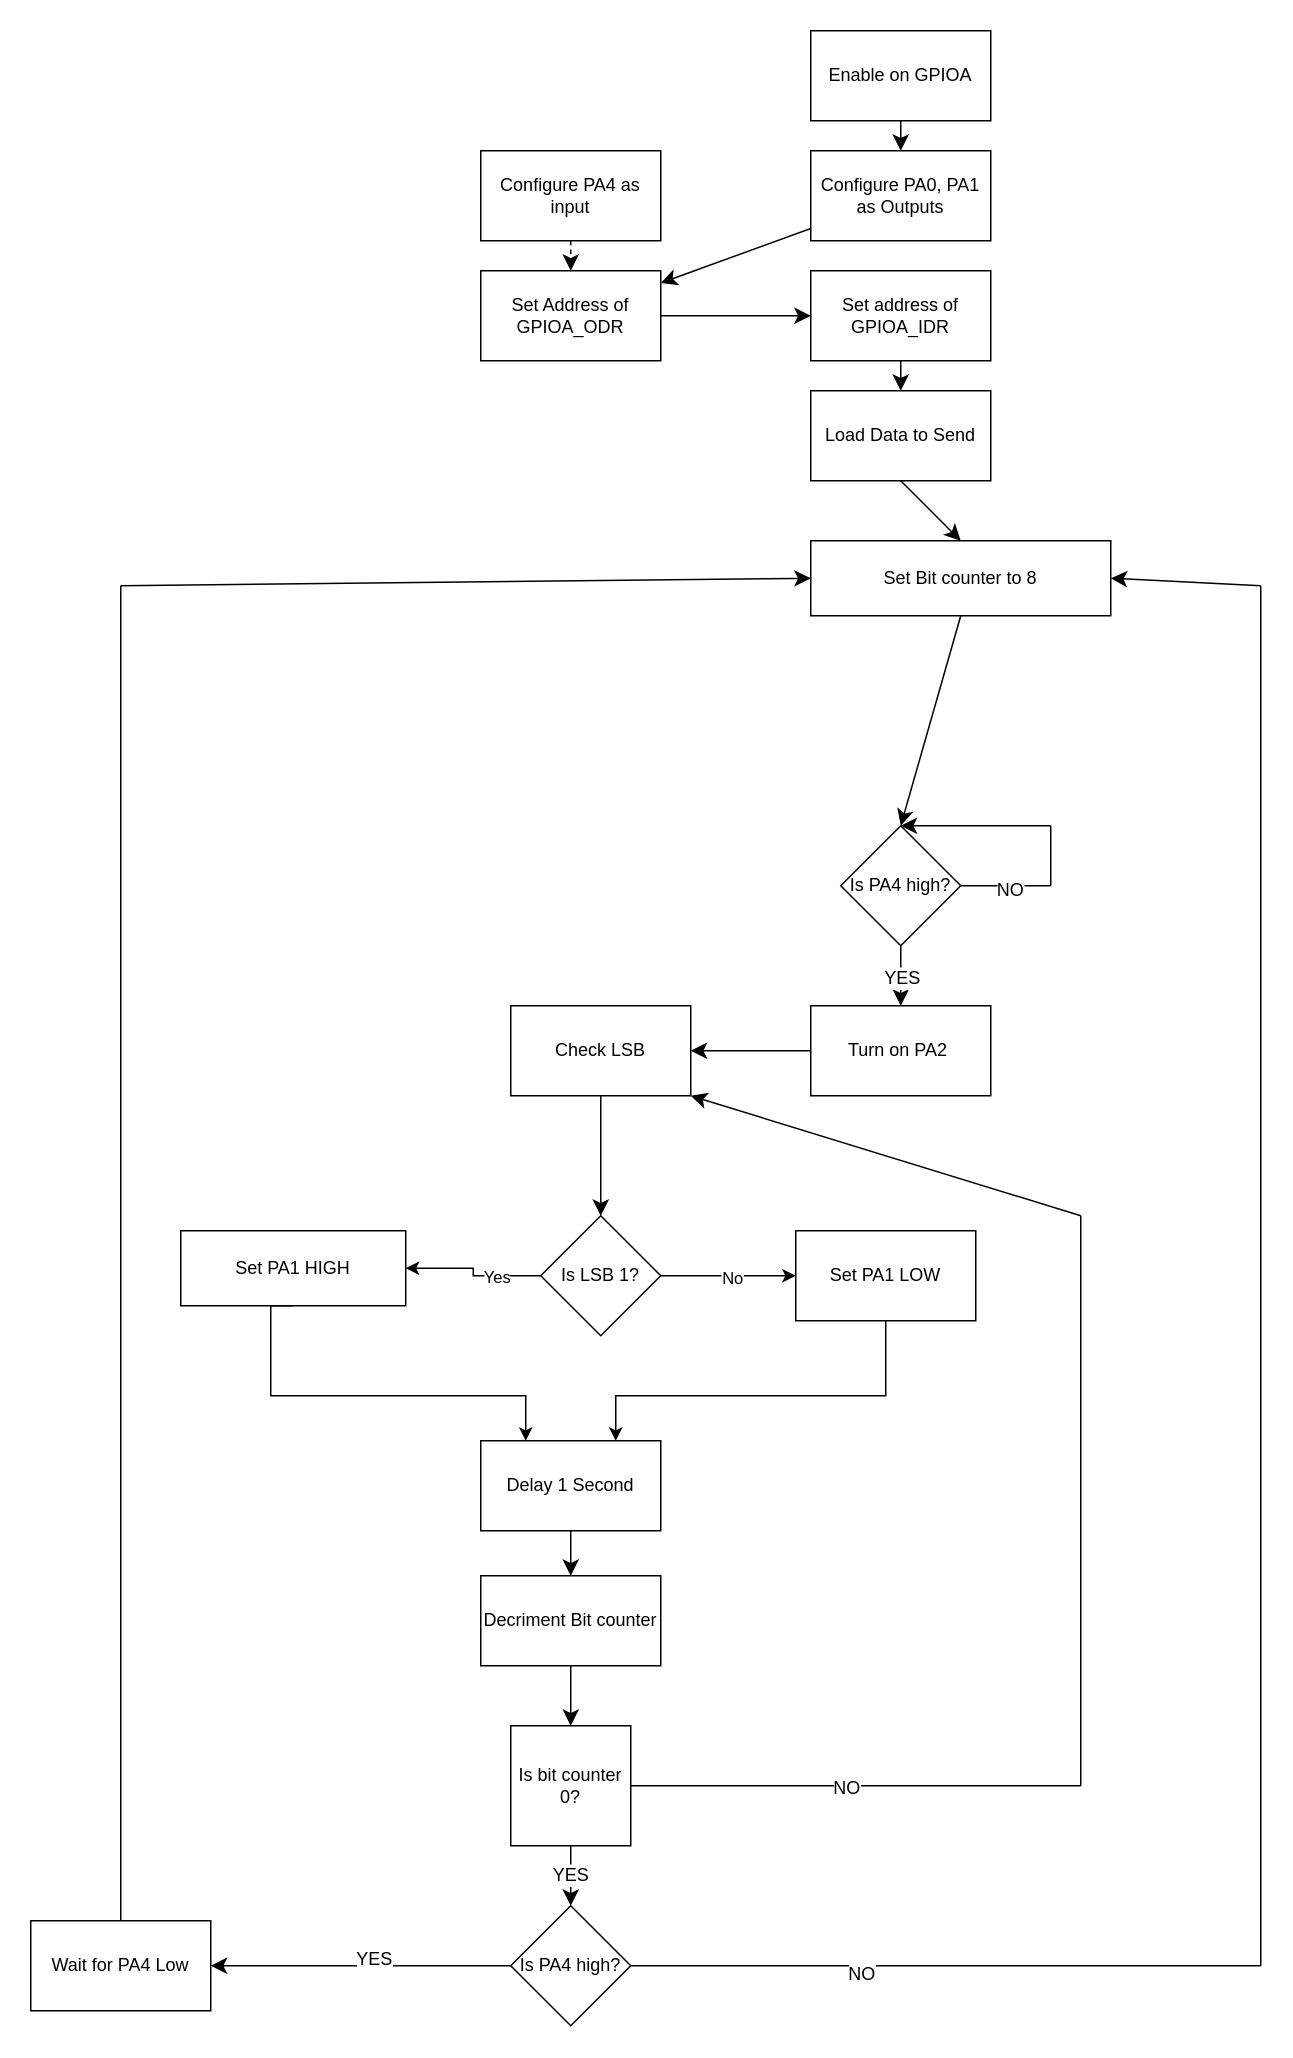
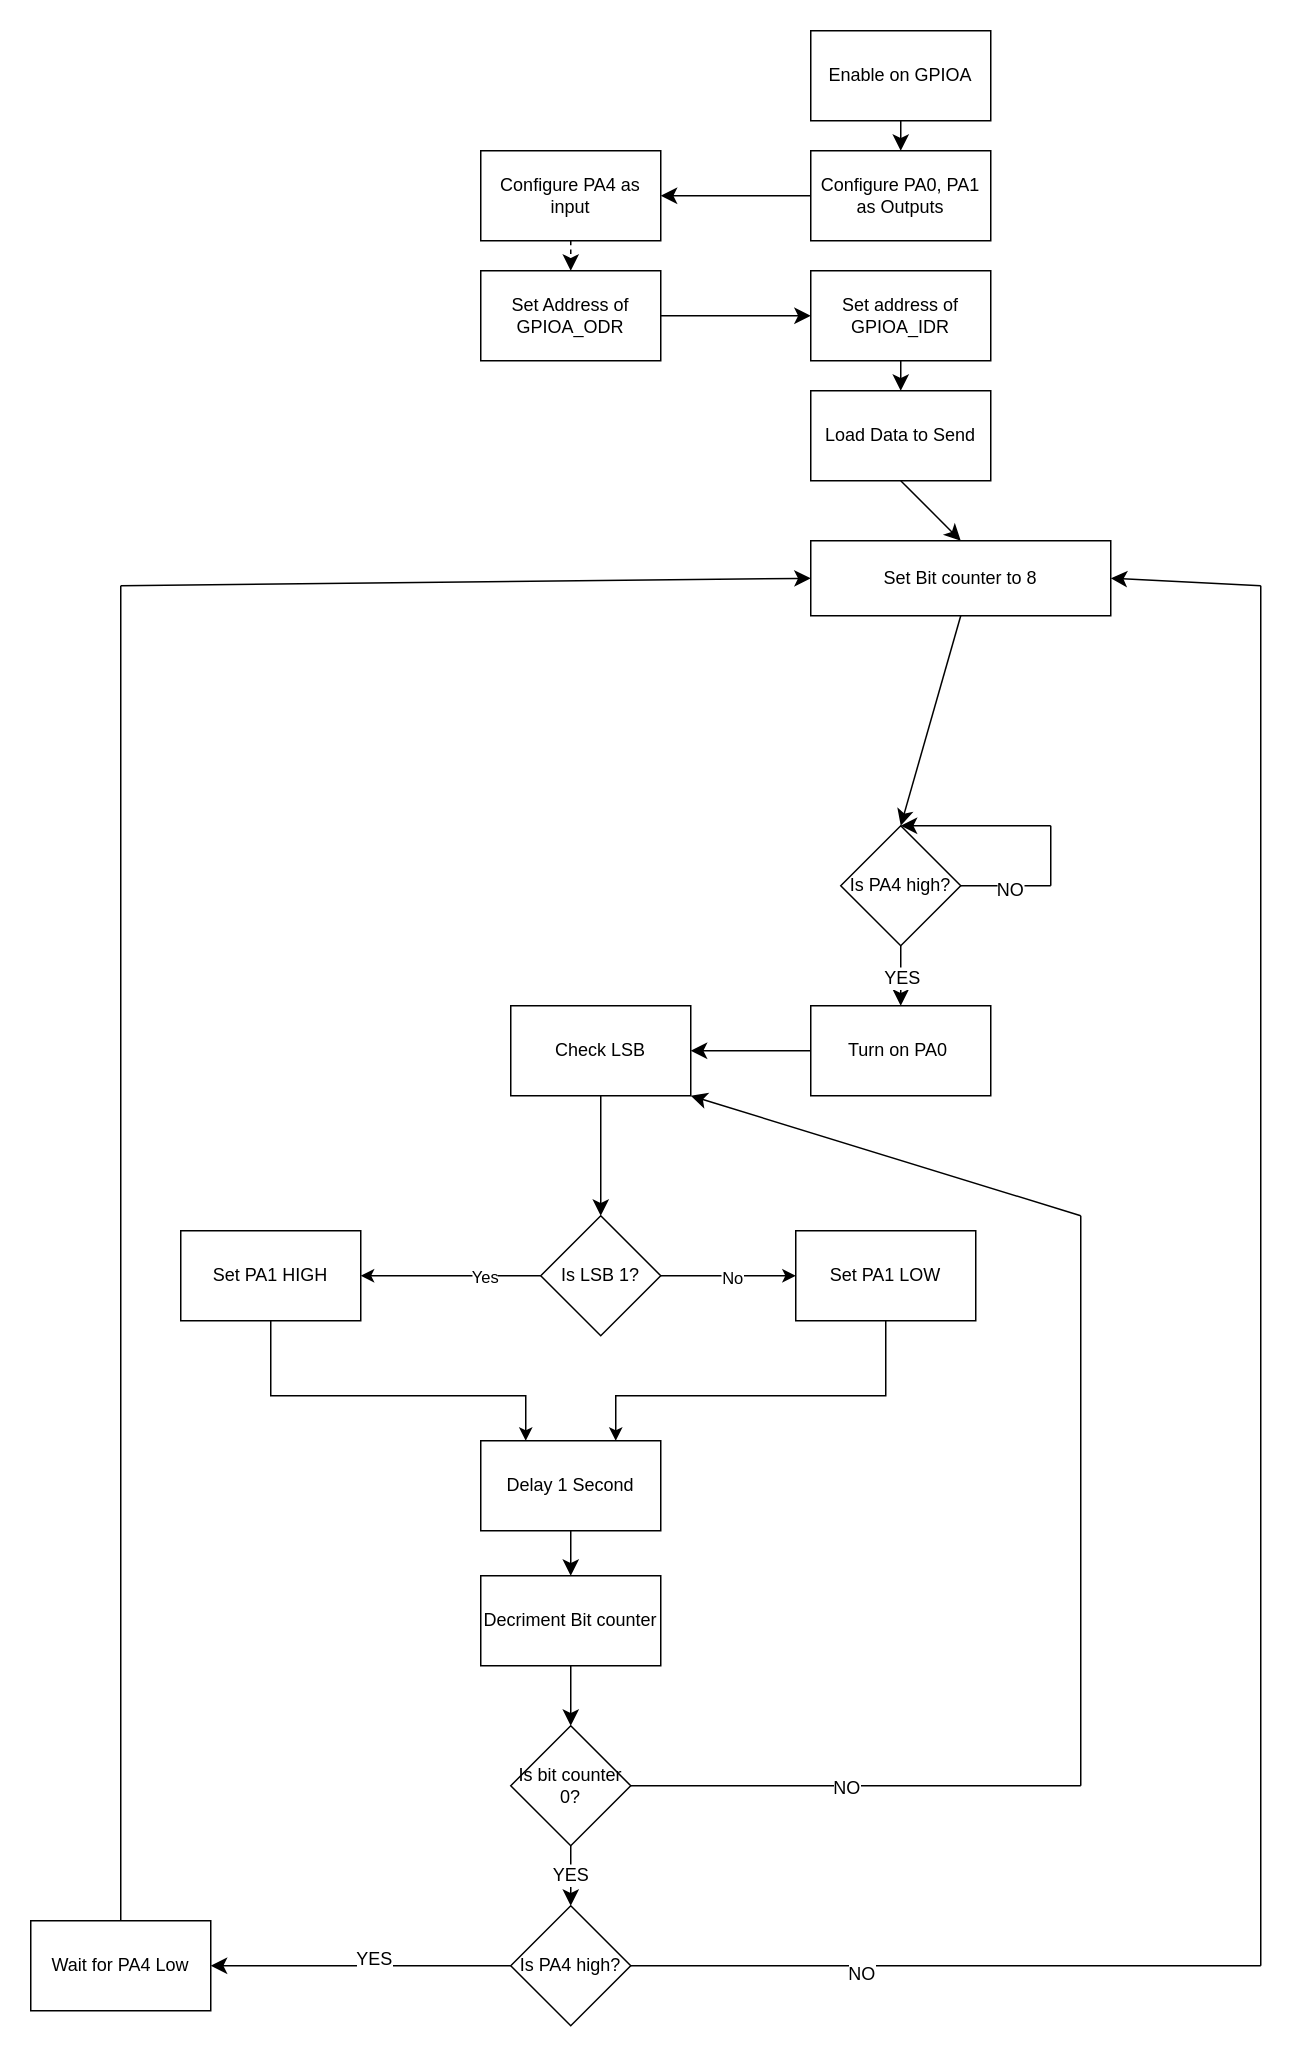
  <mxCell id="0" />
  <mxCell id="1" parent="0" />
  <mxCell id="2" style="edgeStyle=none;curved=1;rounded=0;orthogonalLoop=1;jettySize=auto;html=1;exitX=0.5;exitY=1;exitDx=0;exitDy=0;entryX=0.5;entryY=0;entryDx=0;entryDy=0;fontSize=12;startSize=8;endSize=8;" edge="1" parent="1" source="3" target="50"><mxGeometry relative="1" as="geometry" /></mxCell>
  <mxCell id="3" value="Load Data to Send" style="rounded=0;whiteSpace=wrap;html=1;" parent="1" vertex="1"><mxGeometry x="540" y="260" width="120" height="60" as="geometry" /></mxCell>
  <mxCell id="4" style="edgeStyle=none;curved=1;rounded=0;orthogonalLoop=1;jettySize=auto;html=1;entryX=0.5;entryY=0;entryDx=0;entryDy=0;fontSize=12;startSize=8;endSize=8;" edge="1" parent="1" source="5" target="7"><mxGeometry relative="1" as="geometry" /></mxCell>
  <mxCell id="5" value="Enable on GPIOA" style="whiteSpace=wrap;html=1;" parent="1" vertex="1"><mxGeometry x="540" y="20" width="120" height="60" as="geometry" /></mxCell>
- <mxCell id="6" style="edgeStyle=none;curved=1;rounded=0;orthogonalLoop=1;jettySize=auto;html=1;fontSize=12;startSize=8;endSize=8;" edge="1" parent="1" source="7" target="9"><mxGeometry relative="1" as="geometry" /></mxCell>
+ <mxCell id="6" style="edgeStyle=none;curved=1;rounded=0;orthogonalLoop=1;jettySize=auto;html=1;entryX=1;entryY=0.5;entryDx=0;entryDy=0;fontSize=12;startSize=8;endSize=8;" edge="1" parent="1" source="7" target="26"><mxGeometry relative="1" as="geometry" /></mxCell>
  <mxCell id="7" value="Configure PA0, PA1 as Outputs" style="whiteSpace=wrap;html=1;" parent="1" vertex="1"><mxGeometry x="540" y="100" width="120" height="60" as="geometry" /></mxCell>
  <mxCell id="8" style="edgeStyle=none;curved=1;rounded=0;orthogonalLoop=1;jettySize=auto;html=1;entryX=0;entryY=0.5;entryDx=0;entryDy=0;fontSize=12;startSize=8;endSize=8;" edge="1" parent="1" source="9" target="28"><mxGeometry relative="1" as="geometry" /></mxCell>
  <mxCell id="9" value="Set Address of GPIOA_ODR" style="whiteSpace=wrap;html=1;" parent="1" vertex="1"><mxGeometry x="320" y="180" width="120" height="60" as="geometry" /></mxCell>
  <mxCell id="10" style="edgeStyle=none;curved=1;rounded=0;orthogonalLoop=1;jettySize=auto;html=1;entryX=1;entryY=0.5;entryDx=0;entryDy=0;fontSize=12;startSize=8;endSize=8;" edge="1" parent="1" source="11" target="13"><mxGeometry relative="1" as="geometry" /></mxCell>
- <mxCell id="11" value="Turn on PA2&amp;nbsp;" style="whiteSpace=wrap;html=1;" parent="1" vertex="1"><mxGeometry x="540" y="670" width="120" height="60" as="geometry" /></mxCell>
+ <mxCell id="11" value="Turn on PA0&amp;nbsp;" style="whiteSpace=wrap;html=1;" parent="1" vertex="1"><mxGeometry x="540" y="670" width="120" height="60" as="geometry" /></mxCell>
  <mxCell id="12" style="edgeStyle=none;curved=1;rounded=0;orthogonalLoop=1;jettySize=auto;html=1;fontSize=12;startSize=8;endSize=8;" edge="1" parent="1" source="13" target="18"><mxGeometry relative="1" as="geometry" /></mxCell>
  <mxCell id="13" value="Check LSB" style="whiteSpace=wrap;html=1;" parent="1" vertex="1"><mxGeometry x="340" y="670" width="120" height="60" as="geometry" /></mxCell>
  <mxCell id="14" style="edgeStyle=orthogonalEdgeStyle;rounded=0;orthogonalLoop=1;jettySize=auto;html=1;entryX=1;entryY=0.5;entryDx=0;entryDy=0;" parent="1" source="18" target="20" edge="1"><mxGeometry relative="1" as="geometry"><mxPoint x="450" y="1120" as="targetPoint" /></mxGeometry></mxCell>
  <mxCell id="15" value="Yes" style="edgeLabel;html=1;align=center;verticalAlign=middle;resizable=0;points=[];" parent="14" vertex="1" connectable="0"><mxGeometry x="-0.365" relative="1" as="geometry"><mxPoint as="offset" /></mxGeometry></mxCell>
  <mxCell id="16" style="edgeStyle=orthogonalEdgeStyle;rounded=0;orthogonalLoop=1;jettySize=auto;html=1;exitX=1;exitY=0.5;exitDx=0;exitDy=0;entryX=0;entryY=0.5;entryDx=0;entryDy=0;" parent="1" source="18" target="22" edge="1"><mxGeometry relative="1" as="geometry"><mxPoint x="820" y="1120" as="targetPoint" /></mxGeometry></mxCell>
  <mxCell id="17" value="No" style="edgeLabel;html=1;align=center;verticalAlign=middle;resizable=0;points=[];" parent="16" vertex="1" connectable="0"><mxGeometry x="0.029" y="-1" relative="1" as="geometry"><mxPoint x="1" as="offset" /></mxGeometry></mxCell>
  <mxCell id="18" value="Is LSB 1?" style="rhombus;whiteSpace=wrap;html=1;" parent="1" vertex="1"><mxGeometry x="360" y="810" width="80" height="80" as="geometry" /></mxCell>
  <mxCell id="19" style="edgeStyle=orthogonalEdgeStyle;rounded=0;orthogonalLoop=1;jettySize=auto;html=1;entryX=0.25;entryY=0;entryDx=0;entryDy=0;exitX=0.5;exitY=1;exitDx=0;exitDy=0;" parent="1" source="20" target="24" edge="1"><mxGeometry relative="1" as="geometry"><mxPoint y="1390" as="targetPoint" x="640" /><Array as="points"><mxPoint x="180" y="930" /><mxPoint x="350" y="930" /></Array><mxPoint x="170" y="920" as="sourcePoint" /></mxGeometry></mxCell>
- <mxCell id="20" value="Set PA1 HIGH" style="whiteSpace=wrap;html=1;" parent="1" vertex="1"><mxGeometry x="120" y="820" width="150" height="50" as="geometry" /></mxCell>
+ <mxCell id="20" value="Set PA1 HIGH" style="whiteSpace=wrap;html=1;" parent="1" vertex="1"><mxGeometry x="120" y="820" width="120" height="60" as="geometry" /></mxCell>
  <mxCell id="21" style="edgeStyle=orthogonalEdgeStyle;rounded=0;orthogonalLoop=1;jettySize=auto;html=1;exitX=0.5;exitY=1;exitDx=0;exitDy=0;entryX=0.75;entryY=0;entryDx=0;entryDy=0;" parent="1" source="22" target="24" edge="1"><mxGeometry relative="1" as="geometry"><mxPoint x="410" y="980" as="targetPoint" /><Array as="points"><mxPoint x="590" y="930" /><mxPoint x="410" y="930" /></Array></mxGeometry></mxCell>
  <mxCell id="22" value="Set PA1 LOW" style="whiteSpace=wrap;html=1;" parent="1" vertex="1"><mxGeometry x="530" y="820" width="120" height="60" as="geometry" /></mxCell>
  <mxCell id="23" style="edgeStyle=none;curved=1;rounded=0;orthogonalLoop=1;jettySize=auto;html=1;exitX=0.5;exitY=1;exitDx=0;exitDy=0;entryX=0.5;entryY=0;entryDx=0;entryDy=0;fontSize=12;startSize=8;endSize=8;" edge="1" parent="1" source="24" target="52"><mxGeometry relative="1" as="geometry" /></mxCell>
  <mxCell id="24" value="Delay 1 Second" style="whiteSpace=wrap;html=1;" parent="1" vertex="1"><mxGeometry x="320" y="960" width="120" height="60" as="geometry" /></mxCell>
  <mxCell id="25" style="edgeStyle=none;curved=1;rounded=0;orthogonalLoop=1;jettySize=auto;html=1;entryX=0.5;entryY=0;entryDx=0;entryDy=0;fontSize=12;startSize=8;endSize=8;dashed=1;" edge="1" parent="1" source="26" target="9"><mxGeometry relative="1" as="geometry" /></mxCell>
  <mxCell id="26" value="Configure PA4 as input" style="whiteSpace=wrap;html=1;" vertex="1" parent="1"><mxGeometry x="320" y="100" width="120" height="60" as="geometry" /></mxCell>
  <mxCell id="27" style="edgeStyle=none;curved=1;rounded=0;orthogonalLoop=1;jettySize=auto;html=1;entryX=0.5;entryY=0;entryDx=0;entryDy=0;fontSize=12;startSize=8;endSize=8;" edge="1" parent="1" source="28" target="3"><mxGeometry relative="1" as="geometry" /></mxCell>
  <mxCell id="28" value="Set address of GPIOA_IDR" style="whiteSpace=wrap;html=1;" vertex="1" parent="1"><mxGeometry x="540" y="180" width="120" height="60" as="geometry" /></mxCell>
  <mxCell id="29" style="edgeStyle=none;curved=1;rounded=0;orthogonalLoop=1;jettySize=auto;html=1;exitX=0.5;exitY=1;exitDx=0;exitDy=0;fontSize=12;startSize=8;endSize=8;entryX=0.5;entryY=0;entryDx=0;entryDy=0;" edge="1" parent="1" source="31" target="11"><mxGeometry relative="1" as="geometry"><mxPoint x="600" y="680" as="targetPoint" /></mxGeometry></mxCell>
  <mxCell id="30" value="YES" style="edgeLabel;html=1;align=center;verticalAlign=middle;resizable=0;points=[];fontSize=12;" vertex="1" connectable="0" parent="29"><mxGeometry x="0.086" y="4" relative="1" as="geometry"><mxPoint x="-4" y="-1" as="offset" /></mxGeometry></mxCell>
  <mxCell id="31" value="Is PA4 high?" style="rhombus;whiteSpace=wrap;html=1;" vertex="1" parent="1"><mxGeometry x="560" y="550" width="80" height="80" as="geometry" /></mxCell>
  <mxCell id="32" value="" style="endArrow=none;html=1;rounded=0;fontSize=12;startSize=8;endSize=8;curved=1;" edge="1" parent="1"><mxGeometry width="50" height="50" relative="1" as="geometry"><mxPoint y="590" as="sourcePoint" x="640" /><mxPoint x="700" y="590" as="targetPoint" /></mxGeometry></mxCell>
  <mxCell id="33" value="NO" style="edgeLabel;html=1;align=center;verticalAlign=middle;resizable=0;points=[];fontSize=12;" vertex="1" connectable="0" parent="32"><mxGeometry x="0.075" y="-2" relative="1" as="geometry"><mxPoint as="offset" /></mxGeometry></mxCell>
  <mxCell id="34" value="" style="endArrow=none;html=1;rounded=0;fontSize=12;startSize=8;endSize=8;curved=1;" edge="1" parent="1"><mxGeometry width="50" height="50" relative="1" as="geometry"><mxPoint x="700" y="590" as="sourcePoint" /><mxPoint x="700" y="550" as="targetPoint" /></mxGeometry></mxCell>
  <mxCell id="35" value="" style="endArrow=classic;html=1;rounded=0;fontSize=12;startSize=8;endSize=8;curved=1;entryX=0.5;entryY=0;entryDx=0;entryDy=0;" edge="1" parent="1" target="31"><mxGeometry width="50" height="50" relative="1" as="geometry"><mxPoint x="700" y="550" as="sourcePoint" /><mxPoint x="600" y="540" as="targetPoint" /></mxGeometry></mxCell>
  <mxCell id="36" value="" style="endArrow=none;html=1;rounded=0;fontSize=12;startSize=8;endSize=8;curved=1;exitX=1;exitY=0.5;exitDx=0;exitDy=0;" edge="1" parent="1" source="41"><mxGeometry width="50" height="50" relative="1" as="geometry"><mxPoint x="650" y="1300" as="sourcePoint" /><mxPoint x="720" y="1190" as="targetPoint" /></mxGeometry></mxCell>
  <mxCell id="37" value="NO" style="edgeLabel;html=1;align=center;verticalAlign=middle;resizable=0;points=[];fontSize=12;" vertex="1" connectable="0" parent="36"><mxGeometry x="-0.048" y="-1" relative="1" as="geometry"><mxPoint as="offset" /></mxGeometry></mxCell>
  <mxCell id="38" value="" style="endArrow=none;html=1;rounded=0;fontSize=12;startSize=8;endSize=8;curved=1;" edge="1" parent="1"><mxGeometry width="50" height="50" relative="1" as="geometry"><mxPoint x="720" y="1190" as="sourcePoint" /><mxPoint x="720" y="810" as="targetPoint" /></mxGeometry></mxCell>
  <mxCell id="39" value="" style="endArrow=classic;html=1;rounded=0;fontSize=12;startSize=8;endSize=8;curved=1;entryX=1;entryY=1;entryDx=0;entryDy=0;" edge="1" parent="1" target="13"><mxGeometry width="50" height="50" relative="1" as="geometry"><mxPoint x="720" y="810" as="sourcePoint" /><mxPoint x="440" y="800" as="targetPoint" /></mxGeometry></mxCell>
  <mxCell id="40" value="YES" style="edgeStyle=none;curved=1;rounded=0;orthogonalLoop=1;jettySize=auto;html=1;fontSize=12;startSize=8;endSize=8;entryX=0.5;entryY=0;entryDx=0;entryDy=0;" edge="1" parent="1" source="41" target="45"><mxGeometry relative="1" as="geometry"><mxPoint x="390" y="1360" as="targetPoint" /></mxGeometry></mxCell>
- <mxCell id="41" value="Is bit counter 0?" style="whiteSpace=wrap;html=1;rounded=0;" vertex="1" parent="1"><mxGeometry x="340" y="1150" width="80" height="80" as="geometry" /></mxCell>
+ <mxCell id="41" value="Is bit counter 0?" style="rhombus;whiteSpace=wrap;html=1;" vertex="1" parent="1"><mxGeometry x="340" y="1150" width="80" height="80" as="geometry" /></mxCell>
  <mxCell id="42" style="edgeStyle=none;curved=1;rounded=0;orthogonalLoop=1;jettySize=auto;html=1;exitX=1;exitY=0;exitDx=0;exitDy=0;fontSize=12;startSize=8;endSize=8;" edge="1" parent="1" source="41" target="41"><mxGeometry relative="1" as="geometry" /></mxCell>
  <mxCell id="43" style="edgeStyle=none;curved=1;rounded=0;orthogonalLoop=1;jettySize=auto;html=1;fontSize=12;startSize=8;endSize=8;entryX=1;entryY=0.5;entryDx=0;entryDy=0;" edge="1" parent="1" source="45" target="46"><mxGeometry relative="1" as="geometry"><mxPoint x="590" y="1210" as="targetPoint" /></mxGeometry></mxCell>
  <mxCell id="44" value="YES" style="edgeLabel;html=1;align=center;verticalAlign=middle;resizable=0;points=[];fontSize=12;" vertex="1" connectable="0" parent="43"><mxGeometry x="-0.081" y="-5" relative="1" as="geometry"><mxPoint as="offset" /></mxGeometry></mxCell>
  <mxCell id="45" value="Is PA4 high?" style="rhombus;whiteSpace=wrap;html=1;" vertex="1" parent="1"><mxGeometry x="340" y="1270" width="80" height="80" as="geometry" /></mxCell>
  <mxCell id="46" value="Wait for PA4 Low" style="whiteSpace=wrap;html=1;" vertex="1" parent="1"><mxGeometry x="20" y="1280" width="120" height="60" as="geometry" /></mxCell>
  <mxCell id="47" value="" style="endArrow=none;html=1;rounded=0;fontSize=12;startSize=8;endSize=8;curved=1;exitX=0.5;exitY=0;exitDx=0;exitDy=0;" edge="1" parent="1" source="46"><mxGeometry width="50" height="50" relative="1" as="geometry"><mxPoint x="-50" y="960" as="sourcePoint" /><mxPoint x="80" y="390" as="targetPoint" /></mxGeometry></mxCell>
  <mxCell id="48" value="" style="endArrow=classic;html=1;rounded=0;fontSize=12;startSize=8;endSize=8;curved=1;entryX=0;entryY=0.5;entryDx=0;entryDy=0;" edge="1" parent="1" target="50"><mxGeometry width="50" height="50" relative="1" as="geometry"><mxPoint x="80" y="390" as="sourcePoint" /><mxPoint x="290" y="560" as="targetPoint" /></mxGeometry></mxCell>
  <mxCell id="49" style="edgeStyle=none;curved=1;rounded=0;orthogonalLoop=1;jettySize=auto;html=1;exitX=0.5;exitY=1;exitDx=0;exitDy=0;entryX=0.5;entryY=0;entryDx=0;entryDy=0;fontSize=12;startSize=8;endSize=8;" edge="1" parent="1" source="50" target="31"><mxGeometry relative="1" as="geometry" /></mxCell>
  <mxCell id="50" value="Set Bit counter to 8" style="rounded=0;whiteSpace=wrap;html=1;" vertex="1" parent="1"><mxGeometry x="540" y="360" width="200" height="50" as="geometry" /></mxCell>
  <mxCell id="51" style="edgeStyle=none;curved=1;rounded=0;orthogonalLoop=1;jettySize=auto;html=1;exitX=0.5;exitY=1;exitDx=0;exitDy=0;entryX=0.5;entryY=0;entryDx=0;entryDy=0;fontSize=12;startSize=8;endSize=8;" edge="1" parent="1" source="52" target="41"><mxGeometry relative="1" as="geometry" /></mxCell>
  <mxCell id="52" value="Decriment Bit counter" style="whiteSpace=wrap;html=1;" vertex="1" parent="1"><mxGeometry x="320" y="1050" width="120" height="60" as="geometry" /></mxCell>
  <mxCell id="53" value="" style="endArrow=none;html=1;rounded=0;fontSize=12;startSize=8;endSize=8;curved=1;exitX=1;exitY=0.5;exitDx=0;exitDy=0;" edge="1" parent="1" source="45"><mxGeometry width="50" height="50" relative="1" as="geometry"><mxPoint x="470" y="1360" as="sourcePoint" /><mxPoint x="840" y="1310" as="targetPoint" /></mxGeometry></mxCell>
  <mxCell id="54" value="NO" style="edgeLabel;html=1;align=center;verticalAlign=middle;resizable=0;points=[];fontSize=12;" vertex="1" connectable="0" parent="53"><mxGeometry x="-0.265" y="-5" relative="1" as="geometry"><mxPoint x="-1" as="offset" /></mxGeometry></mxCell>
  <mxCell id="55" value="" style="endArrow=none;html=1;rounded=0;fontSize=12;startSize=8;endSize=8;curved=1;" edge="1" parent="1"><mxGeometry width="50" height="50" relative="1" as="geometry"><mxPoint x="840" y="1310" as="sourcePoint" /><mxPoint x="840" y="390" as="targetPoint" /></mxGeometry></mxCell>
  <mxCell id="56" value="" style="endArrow=classic;html=1;rounded=0;fontSize=12;startSize=8;endSize=8;curved=1;entryX=1;entryY=0.5;entryDx=0;entryDy=0;" edge="1" parent="1" target="50"><mxGeometry width="50" height="50" relative="1" as="geometry"><mxPoint x="840" y="390" as="sourcePoint" /><mxPoint x="760" y="390" as="targetPoint" /></mxGeometry></mxCell>
